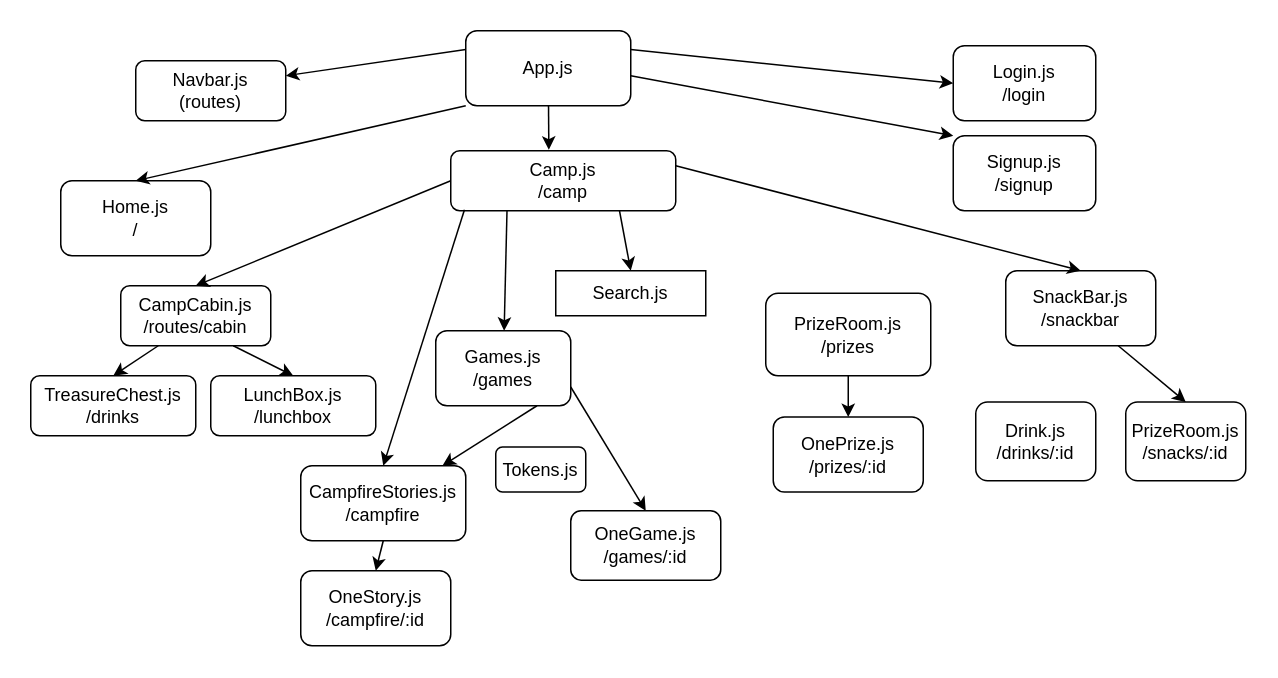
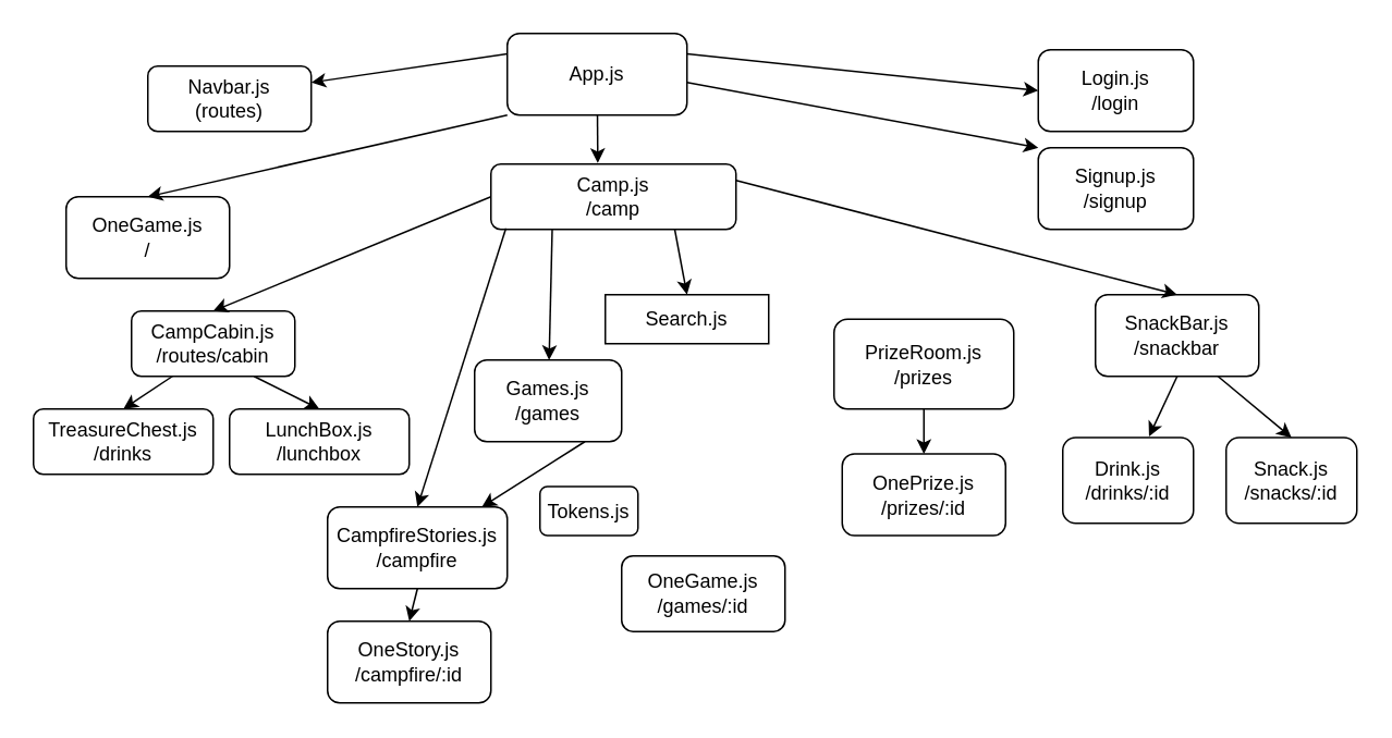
  <mxCell id="0" />
  <mxCell id="1" parent="0" />
  <mxCell id="2" value="App.js" style="rounded=1;whiteSpace=wrap;html=1;" parent="1" vertex="1"><mxGeometry x="310" y="20" width="110" height="50" as="geometry" /></mxCell>
- <mxCell id="3" value="Home.js&lt;br&gt;/" style="rounded=1;whiteSpace=wrap;html=1;" parent="1" vertex="1"><mxGeometry x="40" y="120" width="100" height="50" as="geometry" /></mxCell>
+ <mxCell id="3" value="OneGame.js&lt;br&gt;/" style="rounded=1;whiteSpace=wrap;html=1;" parent="1" vertex="1"><mxGeometry x="40" y="120" width="100" height="50" as="geometry" /></mxCell>
  <mxCell id="4" value="Navbar.js&lt;br&gt;(routes)" style="rounded=1;whiteSpace=wrap;html=1;" parent="1" vertex="1"><mxGeometry x="90" y="40" width="100" height="40" as="geometry" /></mxCell>
  <mxCell id="5" value="" style="endArrow=classic;html=1;entryX=1;entryY=0.25;entryDx=0;entryDy=0;exitX=0;exitY=0.25;exitDx=0;exitDy=0;" parent="1" source="2" target="4" edge="1"><mxGeometry width="50" height="50" relative="1" as="geometry"><mxPoint x="325" y="70" as="sourcePoint" /><mxPoint x="275" y="120" as="targetPoint" /></mxGeometry></mxCell>
  <mxCell id="6" value="" style="endArrow=classic;html=1;entryX=0.5;entryY=0;entryDx=0;entryDy=0;" parent="1" target="3" edge="1"><mxGeometry width="50" height="50" relative="1" as="geometry"><mxPoint x="310" y="70" as="sourcePoint" /><mxPoint x="260" y="120" as="targetPoint" /></mxGeometry></mxCell>
  <mxCell id="7" value="Login.js&lt;br&gt;/login" style="rounded=1;whiteSpace=wrap;html=1;" parent="1" vertex="1"><mxGeometry x="635" y="30" width="95" height="50" as="geometry" /></mxCell>
  <mxCell id="8" value="Signup.js&lt;br&gt;/signup" style="rounded=1;whiteSpace=wrap;html=1;" parent="1" vertex="1"><mxGeometry x="635" y="90" width="95" height="50" as="geometry" /></mxCell>
  <mxCell id="9" value="" style="endArrow=classic;html=1;entryX=0;entryY=0.5;entryDx=0;entryDy=0;exitX=1;exitY=0.25;exitDx=0;exitDy=0;" parent="1" source="2" target="7" edge="1"><mxGeometry width="50" height="50" relative="1" as="geometry"><mxPoint x="420" y="35" as="sourcePoint" /><mxPoint x="510" y="75" as="targetPoint" /></mxGeometry></mxCell>
  <mxCell id="10" value="" style="endArrow=classic;html=1;entryX=0;entryY=0;entryDx=0;entryDy=0;" parent="1" target="8" edge="1"><mxGeometry width="50" height="50" relative="1" as="geometry"><mxPoint x="420" y="50" as="sourcePoint" /><mxPoint x="500" y="100" as="targetPoint" /></mxGeometry></mxCell>
  <mxCell id="11" value="CampCabin.js&lt;br&gt;/routes/cabin" style="rounded=1;whiteSpace=wrap;html=1;" parent="1" vertex="1"><mxGeometry x="80" y="190" width="100" height="40" as="geometry" /></mxCell>
  <mxCell id="12" value="" style="endArrow=classic;html=1;exitX=0;exitY=0.5;exitDx=0;exitDy=0;entryX=0.5;entryY=0;entryDx=0;entryDy=0;" parent="1" source="20" target="11" edge="1"><mxGeometry width="50" height="50" relative="1" as="geometry"><mxPoint x="340" y="100" as="sourcePoint" /><mxPoint x="300" y="150" as="targetPoint" /></mxGeometry></mxCell>
  <mxCell id="13" value="" style="endArrow=classic;html=1;exitX=0.25;exitY=1;exitDx=0;exitDy=0;entryX=0.5;entryY=0;entryDx=0;entryDy=0;" parent="1" source="11" target="14" edge="1"><mxGeometry width="50" height="50" relative="1" as="geometry"><mxPoint x="279.5" y="190" as="sourcePoint" /><mxPoint x="279.5" y="250" as="targetPoint" /></mxGeometry></mxCell>
  <mxCell id="14" value="TreasureChest.js&lt;br&gt;/drinks" style="rounded=1;whiteSpace=wrap;html=1;" parent="1" vertex="1"><mxGeometry x="20" y="250" width="110" height="40" as="geometry" /></mxCell>
  <mxCell id="15" value="SnackBar.js&lt;br&gt;/snackbar" style="rounded=1;whiteSpace=wrap;html=1;" parent="1" vertex="1"><mxGeometry x="670" y="180" width="100" height="50" as="geometry" /></mxCell>
  <mxCell id="16" value="" style="endArrow=classic;html=1;entryX=0.5;entryY=0;entryDx=0;entryDy=0;exitX=0.75;exitY=1;exitDx=0;exitDy=0;" parent="1" source="15" target="17" edge="1"><mxGeometry width="50" height="50" relative="1" as="geometry"><mxPoint x="420" y="170" as="sourcePoint" /><mxPoint x="460" y="220" as="targetPoint" /></mxGeometry></mxCell>
- <mxCell id="17" value="PrizeRoom.js&lt;br&gt;/snacks/:id" style="rounded=1;whiteSpace=wrap;html=1;" parent="1" vertex="1"><mxGeometry x="750" y="267.5" width="80" height="52.5" as="geometry" /></mxCell>
+ <mxCell id="17" value="Snack.js&lt;br&gt;/snacks/:id" style="rounded=1;whiteSpace=wrap;html=1;" parent="1" vertex="1"><mxGeometry x="750" y="267.5" width="80" height="52.5" as="geometry" /></mxCell>
+ <mxCell id="18" value="" style="endArrow=classic;html=1;exitX=0.5;exitY=1;exitDx=0;exitDy=0;entryX=0.66;entryY=-0.012;entryDx=0;entryDy=0;entryPerimeter=0;" parent="1" source="15" target="19" edge="1"><mxGeometry width="50" height="50" relative="1" as="geometry"><mxPoint x="470" y="180" as="sourcePoint" /><mxPoint x="480" y="220" as="targetPoint" /></mxGeometry></mxCell>
  <mxCell id="19" value="Drink.js&lt;br&gt;/drinks/:id" style="rounded=1;whiteSpace=wrap;html=1;" parent="1" vertex="1"><mxGeometry x="650" y="267.5" width="80" height="52.5" as="geometry" /></mxCell>
  <mxCell id="20" value="Camp.js&lt;br&gt;/camp" style="rounded=1;whiteSpace=wrap;html=1;" parent="1" vertex="1"><mxGeometry x="300" y="100" width="150" height="40" as="geometry" /></mxCell>
  <mxCell id="21" value="" style="endArrow=classic;html=1;entryX=0.436;entryY=-0.017;entryDx=0;entryDy=0;entryPerimeter=0;" parent="1" source="2" target="20" edge="1"><mxGeometry width="50" height="50" relative="1" as="geometry"><mxPoint x="364.5" y="70" as="sourcePoint" /><mxPoint x="364.5" y="130" as="targetPoint" /></mxGeometry></mxCell>
  <mxCell id="22" value="" style="endArrow=classic;html=1;exitX=1;exitY=0.25;exitDx=0;exitDy=0;entryX=0.5;entryY=0;entryDx=0;entryDy=0;" parent="1" source="20" target="15" edge="1"><mxGeometry width="50" height="50" relative="1" as="geometry"><mxPoint x="330" y="170" as="sourcePoint" /><mxPoint x="330" y="230" as="targetPoint" /></mxGeometry></mxCell>
  <mxCell id="23" value="LunchBox.js&lt;br&gt;/lunchbox" style="rounded=1;whiteSpace=wrap;html=1;" parent="1" vertex="1"><mxGeometry x="140" y="250" width="110" height="40" as="geometry" /></mxCell>
  <mxCell id="24" value="" style="endArrow=classic;html=1;exitX=0.75;exitY=1;exitDx=0;exitDy=0;entryX=0.5;entryY=0;entryDx=0;entryDy=0;" parent="1" source="11" target="23" edge="1"><mxGeometry width="50" height="50" relative="1" as="geometry"><mxPoint x="240" y="230" as="sourcePoint" /><mxPoint x="210" y="270" as="targetPoint" /></mxGeometry></mxCell>
  <mxCell id="25" value="Games.js&lt;br&gt;/games" style="rounded=1;whiteSpace=wrap;html=1;" parent="1" vertex="1"><mxGeometry x="290" y="220" width="90" height="50" as="geometry" /></mxCell>
  <mxCell id="26" value="OneGame.js&lt;br&gt;/games/:id" style="rounded=1;whiteSpace=wrap;html=1;" parent="1" vertex="1"><mxGeometry x="380" y="340" width="100" height="46.25" as="geometry" /></mxCell>
  <mxCell id="27" value="Tokens.js" style="rounded=1;whiteSpace=wrap;html=1;" parent="1" vertex="1"><mxGeometry x="330" y="297.5" width="60" height="30" as="geometry" /></mxCell>
  <mxCell id="28" value="" style="endArrow=classic;html=1;exitX=0.25;exitY=1;exitDx=0;exitDy=0;" parent="1" source="20" target="25" edge="1"><mxGeometry width="50" height="50" relative="1" as="geometry"><mxPoint x="415" y="140" as="sourcePoint" /><mxPoint x="400" y="220" as="targetPoint" /></mxGeometry></mxCell>
- <mxCell id="29" value="" style="endArrow=classic;html=1;exitX=1;exitY=0.75;exitDx=0;exitDy=0;entryX=0.5;entryY=0;entryDx=0;entryDy=0;" parent="1" source="25" target="26" edge="1"><mxGeometry width="50" height="50" relative="1" as="geometry"><mxPoint x="510" y="230" as="sourcePoint" /><mxPoint x="555" y="277" as="targetPoint" /></mxGeometry></mxCell>
  <mxCell id="30" value="" style="endArrow=classic;html=1;exitX=0.75;exitY=1;exitDx=0;exitDy=0;" parent="1" source="25" target="31" edge="1"><mxGeometry width="50" height="50" relative="1" as="geometry"><mxPoint x="460" y="240" as="sourcePoint" /><mxPoint x="460" y="310" as="targetPoint" /></mxGeometry></mxCell>
  <mxCell id="31" value="CampfireStories.js&lt;br&gt;/campfire" style="rounded=1;whiteSpace=wrap;html=1;" parent="1" vertex="1"><mxGeometry x="200" y="310" width="110" height="50" as="geometry" /></mxCell>
  <mxCell id="32" value="OneStory.js&lt;br&gt;/campfire/:id" style="rounded=1;whiteSpace=wrap;html=1;" parent="1" vertex="1"><mxGeometry x="200" y="380" width="100" height="50" as="geometry" /></mxCell>
  <mxCell id="33" value="" style="endArrow=classic;html=1;exitX=0.5;exitY=1;exitDx=0;exitDy=0;entryX=0.5;entryY=0;entryDx=0;entryDy=0;" parent="1" source="31" target="32" edge="1"><mxGeometry width="50" height="50" relative="1" as="geometry"><mxPoint x="330" y="260" as="sourcePoint" /><mxPoint x="340" y="320" as="targetPoint" /></mxGeometry></mxCell>
  <mxCell id="34" value="" style="endArrow=classic;html=1;exitX=0.061;exitY=0.983;exitDx=0;exitDy=0;entryX=0.5;entryY=0;entryDx=0;entryDy=0;exitPerimeter=0;" parent="1" source="20" target="31" edge="1"><mxGeometry width="50" height="50" relative="1" as="geometry"><mxPoint x="320" y="150" as="sourcePoint" /><mxPoint x="330" y="230" as="targetPoint" /></mxGeometry></mxCell>
  <mxCell id="35" value="PrizeRoom.js&lt;br&gt;/prizes" style="rounded=1;whiteSpace=wrap;html=1;" parent="1" vertex="1"><mxGeometry x="510" y="195" width="110" height="55" as="geometry" /></mxCell>
  <mxCell id="36" value="OnePrize.js&lt;br&gt;/prizes/:id" style="rounded=1;whiteSpace=wrap;html=1;" parent="1" vertex="1"><mxGeometry x="515" y="277.5" width="100" height="50" as="geometry" /></mxCell>
  <mxCell id="37" value="Search.js" style="whiteSpace=wrap;html=1;rounded=0;" parent="1" vertex="1"><mxGeometry x="370" y="180" width="100" height="30" as="geometry" /></mxCell>
  <mxCell id="38" value="" style="endArrow=classic;html=1;entryX=0.5;entryY=0;entryDx=0;entryDy=0;exitX=0.75;exitY=1;exitDx=0;exitDy=0;" parent="1" source="20" target="37" edge="1"><mxGeometry width="50" height="50" relative="1" as="geometry"><mxPoint x="410" y="140" as="sourcePoint" /><mxPoint x="440" y="220" as="targetPoint" /></mxGeometry></mxCell>
  <mxCell id="39" value="" style="endArrow=classic;html=1;exitX=0.5;exitY=1;exitDx=0;exitDy=0;entryX=0.5;entryY=0;entryDx=0;entryDy=0;" parent="1" source="35" target="36" edge="1"><mxGeometry width="50" height="50" relative="1" as="geometry"><mxPoint x="500" y="260" as="sourcePoint" /><mxPoint x="500" y="330" as="targetPoint" /></mxGeometry></mxCell>
